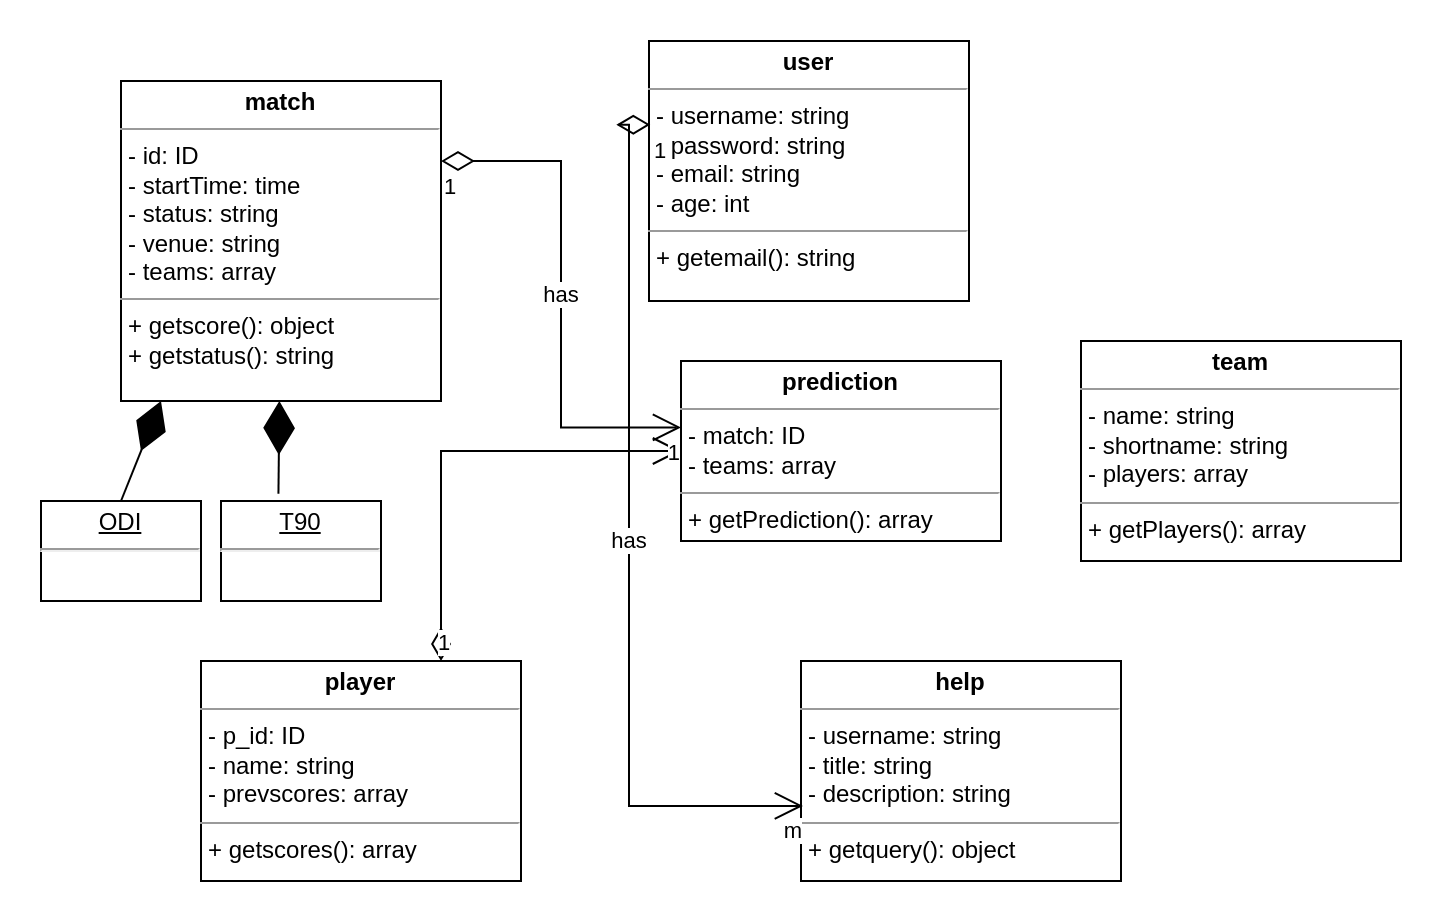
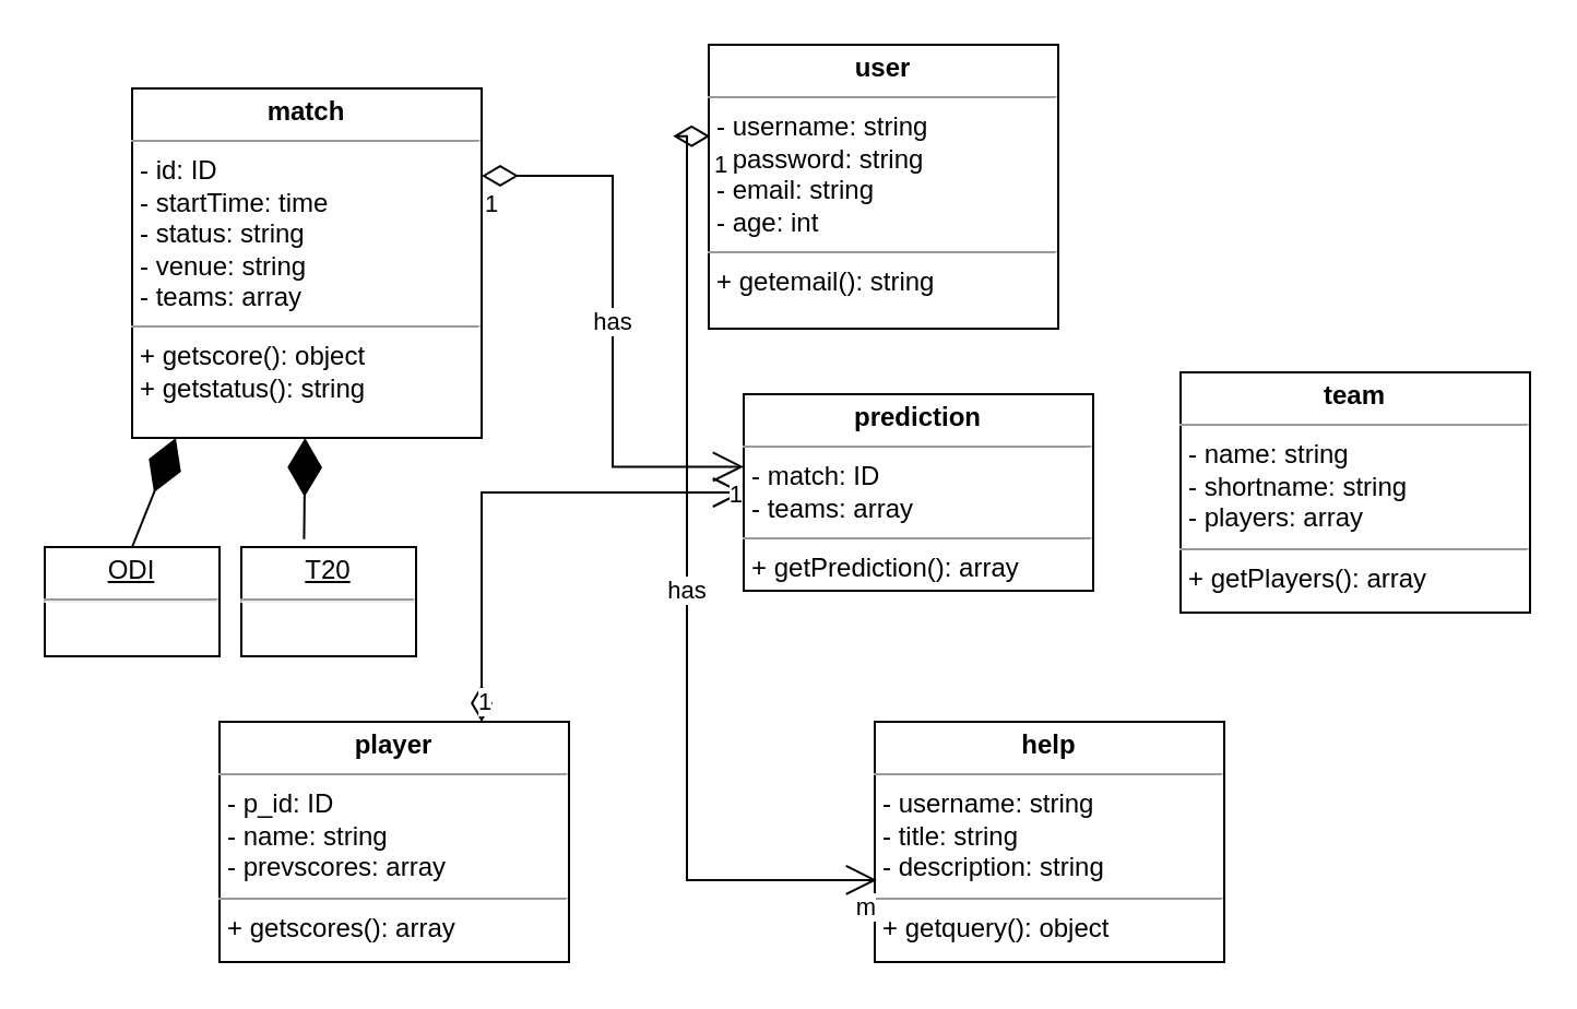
  <mxCell id="0" />
  <mxCell id="1" parent="0" />
  <mxCell id="2" value="&lt;p style=&quot;margin:0px;margin-top:4px;text-align:center;&quot;&gt;&lt;b&gt;match&lt;/b&gt;&lt;/p&gt;&lt;hr size=&quot;1&quot;&gt;&lt;p style=&quot;margin:0px;margin-left:4px;&quot;&gt;- id: ID&lt;/p&gt;&lt;p style=&quot;margin:0px;margin-left:4px;&quot;&gt;- startTime: time&lt;/p&gt;&lt;p style=&quot;margin:0px;margin-left:4px;&quot;&gt;- status: string&lt;/p&gt;&lt;p style=&quot;margin:0px;margin-left:4px;&quot;&gt;- venue: string&lt;/p&gt;&lt;p style=&quot;margin:0px;margin-left:4px;&quot;&gt;- teams: array&lt;/p&gt;&lt;hr size=&quot;1&quot;&gt;&lt;p style=&quot;margin:0px;margin-left:4px;&quot;&gt;+ getscore(): object&lt;/p&gt;&lt;p style=&quot;margin:0px;margin-left:4px;&quot;&gt;+ getstatus(): string&lt;/p&gt;" style="verticalAlign=top;align=left;overflow=fill;fontSize=12;fontFamily=Helvetica;html=1;whiteSpace=wrap;" vertex="1" parent="1"><mxGeometry x="60" y="40" width="160" height="160" as="geometry" /></mxCell>
  <mxCell id="3" value="&lt;p style=&quot;margin:0px;margin-top:4px;text-align:center;&quot;&gt;&lt;b&gt;player&lt;/b&gt;&lt;/p&gt;&lt;hr size=&quot;1&quot;&gt;&lt;p style=&quot;margin:0px;margin-left:4px;&quot;&gt;- p_id: ID&lt;/p&gt;&lt;p style=&quot;margin:0px;margin-left:4px;&quot;&gt;- name: string&lt;/p&gt;&lt;p style=&quot;margin:0px;margin-left:4px;&quot;&gt;- prevscores: array&lt;/p&gt;&lt;hr size=&quot;1&quot;&gt;&lt;p style=&quot;margin:0px;margin-left:4px;&quot;&gt;+ getscores(): array&lt;/p&gt;" style="verticalAlign=top;align=left;overflow=fill;fontSize=12;fontFamily=Helvetica;html=1;whiteSpace=wrap;" vertex="1" parent="1"><mxGeometry x="100" y="330" width="160" height="110" as="geometry" /></mxCell>
  <mxCell id="4" value="&lt;p style=&quot;margin:0px;margin-top:4px;text-align:center;&quot;&gt;&lt;b&gt;help&lt;/b&gt;&lt;/p&gt;&lt;hr size=&quot;1&quot;&gt;&lt;p style=&quot;margin:0px;margin-left:4px;&quot;&gt;- username: string&lt;/p&gt;&lt;p style=&quot;margin:0px;margin-left:4px;&quot;&gt;- title: string&lt;/p&gt;&lt;p style=&quot;margin:0px;margin-left:4px;&quot;&gt;- description: string&lt;/p&gt;&lt;hr size=&quot;1&quot;&gt;&lt;p style=&quot;margin:0px;margin-left:4px;&quot;&gt;+ getquery(): object&lt;/p&gt;" style="verticalAlign=top;align=left;overflow=fill;fontSize=12;fontFamily=Helvetica;html=1;whiteSpace=wrap;" vertex="1" parent="1"><mxGeometry x="400" y="330" width="160" height="110" as="geometry" /></mxCell>
  <mxCell id="5" value="&lt;p style=&quot;margin:0px;margin-top:4px;text-align:center;&quot;&gt;&lt;b&gt;user&lt;/b&gt;&lt;/p&gt;&lt;hr size=&quot;1&quot;&gt;&lt;p style=&quot;margin:0px;margin-left:4px;&quot;&gt;- username: string&lt;/p&gt;&lt;p style=&quot;margin:0px;margin-left:4px;&quot;&gt;- password: string&lt;/p&gt;&lt;p style=&quot;margin:0px;margin-left:4px;&quot;&gt;- email: string&lt;/p&gt;&lt;p style=&quot;margin:0px;margin-left:4px;&quot;&gt;- age: int&lt;/p&gt;&lt;hr size=&quot;1&quot;&gt;&lt;p style=&quot;margin:0px;margin-left:4px;&quot;&gt;+ getemail(): string&amp;nbsp;&lt;/p&gt;" style="verticalAlign=top;align=left;overflow=fill;fontSize=12;fontFamily=Helvetica;html=1;whiteSpace=wrap;" vertex="1" parent="1"><mxGeometry x="324" y="20" width="160" height="130" as="geometry" /></mxCell>
  <mxCell id="6" value="&lt;p style=&quot;margin:0px;margin-top:4px;text-align:center;&quot;&gt;&lt;b&gt;prediction&lt;/b&gt;&lt;/p&gt;&lt;hr size=&quot;1&quot;&gt;&lt;p style=&quot;margin:0px;margin-left:4px;&quot;&gt;- match: ID&lt;/p&gt;&lt;p style=&quot;margin:0px;margin-left:4px;&quot;&gt;- teams: array&lt;/p&gt;&lt;hr size=&quot;1&quot;&gt;&lt;p style=&quot;margin:0px;margin-left:4px;&quot;&gt;+ getPrediction(): array&lt;/p&gt;" style="verticalAlign=top;align=left;overflow=fill;fontSize=12;fontFamily=Helvetica;html=1;whiteSpace=wrap;" vertex="1" parent="1"><mxGeometry x="340" y="180" width="160" height="90" as="geometry" /></mxCell>
  <mxCell id="7" value="&lt;p style=&quot;margin:0px;margin-top:4px;text-align:center;&quot;&gt;&lt;b&gt;team&lt;/b&gt;&lt;/p&gt;&lt;hr size=&quot;1&quot;&gt;&lt;p style=&quot;margin:0px;margin-left:4px;&quot;&gt;- name: string&lt;/p&gt;&lt;p style=&quot;margin:0px;margin-left:4px;&quot;&gt;- shortname: string&lt;/p&gt;&lt;p style=&quot;margin:0px;margin-left:4px;&quot;&gt;- players: array&lt;/p&gt;&lt;hr size=&quot;1&quot;&gt;&lt;p style=&quot;margin:0px;margin-left:4px;&quot;&gt;+ getPlayers(): array&lt;/p&gt;" style="verticalAlign=top;align=left;overflow=fill;fontSize=12;fontFamily=Helvetica;html=1;whiteSpace=wrap;" vertex="1" parent="1"><mxGeometry x="540" y="170" width="160" height="110" as="geometry" /></mxCell>
  <mxCell id="8" value="1" style="endArrow=open;html=1;endSize=12;startArrow=diamondThin;startSize=14;startFill=0;edgeStyle=orthogonalEdgeStyle;align=left;verticalAlign=bottom;rounded=0;exitX=0.75;exitY=0;exitDx=0;exitDy=0;entryX=0;entryY=0.5;entryDx=0;entryDy=0;" edge="1" parent="1" source="3" target="6"><mxGeometry x="-1" y="3" relative="1" as="geometry"><mxPoint x="240" y="220" as="sourcePoint" /><mxPoint x="400" y="220" as="targetPoint" /></mxGeometry></mxCell>
  <mxCell id="9" value="&lt;p style=&quot;margin:0px;margin-top:4px;text-align:center;text-decoration:underline;&quot;&gt;ODI&lt;/p&gt;&lt;hr&gt;&lt;p style=&quot;margin:0px;margin-left:8px;&quot;&gt;&lt;br&gt;&lt;/p&gt;" style="verticalAlign=top;align=left;overflow=fill;fontSize=12;fontFamily=Helvetica;html=1;whiteSpace=wrap;" vertex="1" parent="1"><mxGeometry x="20" y="250" width="80" height="50" as="geometry" /></mxCell>
- <mxCell id="10" value="&lt;p style=&quot;margin:0px;margin-top:4px;text-align:center;text-decoration:underline;&quot;&gt;T90&lt;/p&gt;&lt;hr&gt;&lt;p style=&quot;margin:0px;margin-left:8px;&quot;&gt;&lt;br&gt;&lt;/p&gt;" style="verticalAlign=top;align=left;overflow=fill;fontSize=12;fontFamily=Helvetica;html=1;whiteSpace=wrap;" vertex="1" parent="1"><mxGeometry x="110" y="250" width="80" height="50" as="geometry" /></mxCell>
+ <mxCell id="10" value="&lt;p style=&quot;margin:0px;margin-top:4px;text-align:center;text-decoration:underline;&quot;&gt;T20&lt;/p&gt;&lt;hr&gt;&lt;p style=&quot;margin:0px;margin-left:8px;&quot;&gt;&lt;br&gt;&lt;/p&gt;" style="verticalAlign=top;align=left;overflow=fill;fontSize=12;fontFamily=Helvetica;html=1;whiteSpace=wrap;" vertex="1" parent="1"><mxGeometry x="110" y="250" width="80" height="50" as="geometry" /></mxCell>
  <mxCell id="11" value="" style="endArrow=diamondThin;endFill=1;endSize=24;html=1;rounded=0;exitX=0.5;exitY=0;exitDx=0;exitDy=0;entryX=0.125;entryY=1;entryDx=0;entryDy=0;entryPerimeter=0;" edge="1" parent="1" source="9" target="2"><mxGeometry width="160" relative="1" as="geometry"><mxPoint x="240" y="220" as="sourcePoint" /><mxPoint x="400" y="220" as="targetPoint" /></mxGeometry></mxCell>
  <mxCell id="12" value="" style="endArrow=diamondThin;endFill=1;endSize=24;html=1;rounded=0;exitX=0.359;exitY=-0.073;exitDx=0;exitDy=0;exitPerimeter=0;" edge="1" parent="1" source="10" target="2"><mxGeometry width="160" relative="1" as="geometry"><mxPoint x="-20" y="270" as="sourcePoint" /><mxPoint x="50" y="230" as="targetPoint" /></mxGeometry></mxCell>
  <mxCell id="13" value="has" style="endArrow=open;html=1;endSize=12;startArrow=diamondThin;startSize=14;startFill=0;edgeStyle=orthogonalEdgeStyle;rounded=0;exitX=1;exitY=0.25;exitDx=0;exitDy=0;entryX=0;entryY=0.369;entryDx=0;entryDy=0;entryPerimeter=0;" edge="1" parent="1" source="2" target="6"><mxGeometry relative="1" as="geometry"><mxPoint x="240" y="150" as="sourcePoint" /><mxPoint x="400" y="150" as="targetPoint" /></mxGeometry></mxCell>
  <mxCell id="14" value="1" style="edgeLabel;resizable=0;html=1;align=left;verticalAlign=top;" connectable="0" vertex="1" parent="13"><mxGeometry x="-1" relative="1" as="geometry" /></mxCell>
  <mxCell id="15" value="1" style="edgeLabel;resizable=0;html=1;align=right;verticalAlign=top;" connectable="0" vertex="1" parent="13"><mxGeometry x="1" relative="1" as="geometry" /></mxCell>
  <mxCell id="16" value="has" style="endArrow=open;html=1;endSize=12;startArrow=diamondThin;startSize=14;startFill=0;edgeStyle=orthogonalEdgeStyle;rounded=0;exitX=0.004;exitY=0.322;exitDx=0;exitDy=0;entryX=0.006;entryY=0.659;entryDx=0;entryDy=0;entryPerimeter=0;exitPerimeter=0;" edge="1" parent="1" source="5" target="4"><mxGeometry relative="1" as="geometry"><mxPoint x="180" y="90" as="sourcePoint" /><mxPoint x="290" y="223" as="targetPoint" /></mxGeometry></mxCell>
  <mxCell id="17" value="1" style="edgeLabel;resizable=0;html=1;align=left;verticalAlign=top;" connectable="0" vertex="1" parent="16"><mxGeometry x="-1" relative="1" as="geometry" /></mxCell>
  <mxCell id="18" value="m" style="edgeLabel;resizable=0;html=1;align=right;verticalAlign=top;" connectable="0" vertex="1" parent="16"><mxGeometry x="1" relative="1" as="geometry" /></mxCell>
